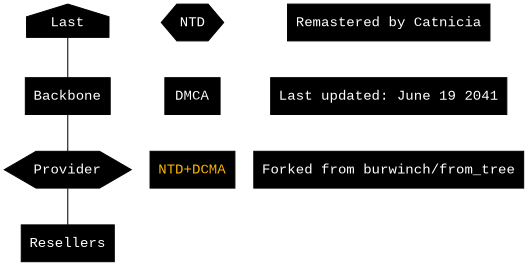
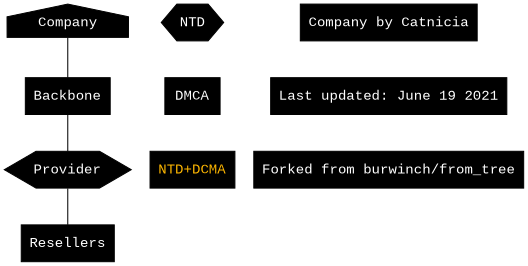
  graph {
    fontname="Liberation Mono"
    node [color=black fontcolor=white fontname="Liberation Mono" shape=box style=filled fillcolor=black]
    edge [fontname="Liberation Mono" style=invis]
-   Company [shape=house label=Last fillcolor=""]
+   Company [shape=house fillcolor=""]
    Backbone [fillcolor=""]
    Provider [shape=hexagon fillcolor=""]
    Resellers [fillcolor=""]
    NTD [shape=hexagon]
    DMCA
    "NTD+DCMA" [fontcolor="#ffb700"]
-   "Remastered by Catnicia"
-   "Last updated: June 19 2021" [label="Last updated: June 19 2041"]
+   "Remastered by Catnicia" [label="Company by Catnicia"]
+   "Last updated: June 19 2021"
    n10 [label="Forked from burwinch/from_tree"]
    subgraph sub_1 {
      Company
    }
    Company -- Backbone [style=""]
    Backbone -- Provider [style=""]
    Provider -- Resellers [style=""]
    NTD -- DMCA
    NTD -- DMCA
    DMCA -- "NTD+DCMA"
    "Remastered by Catnicia" -- "Last updated: June 19 2021"
    "Last updated: June 19 2021" -- n10
  }
